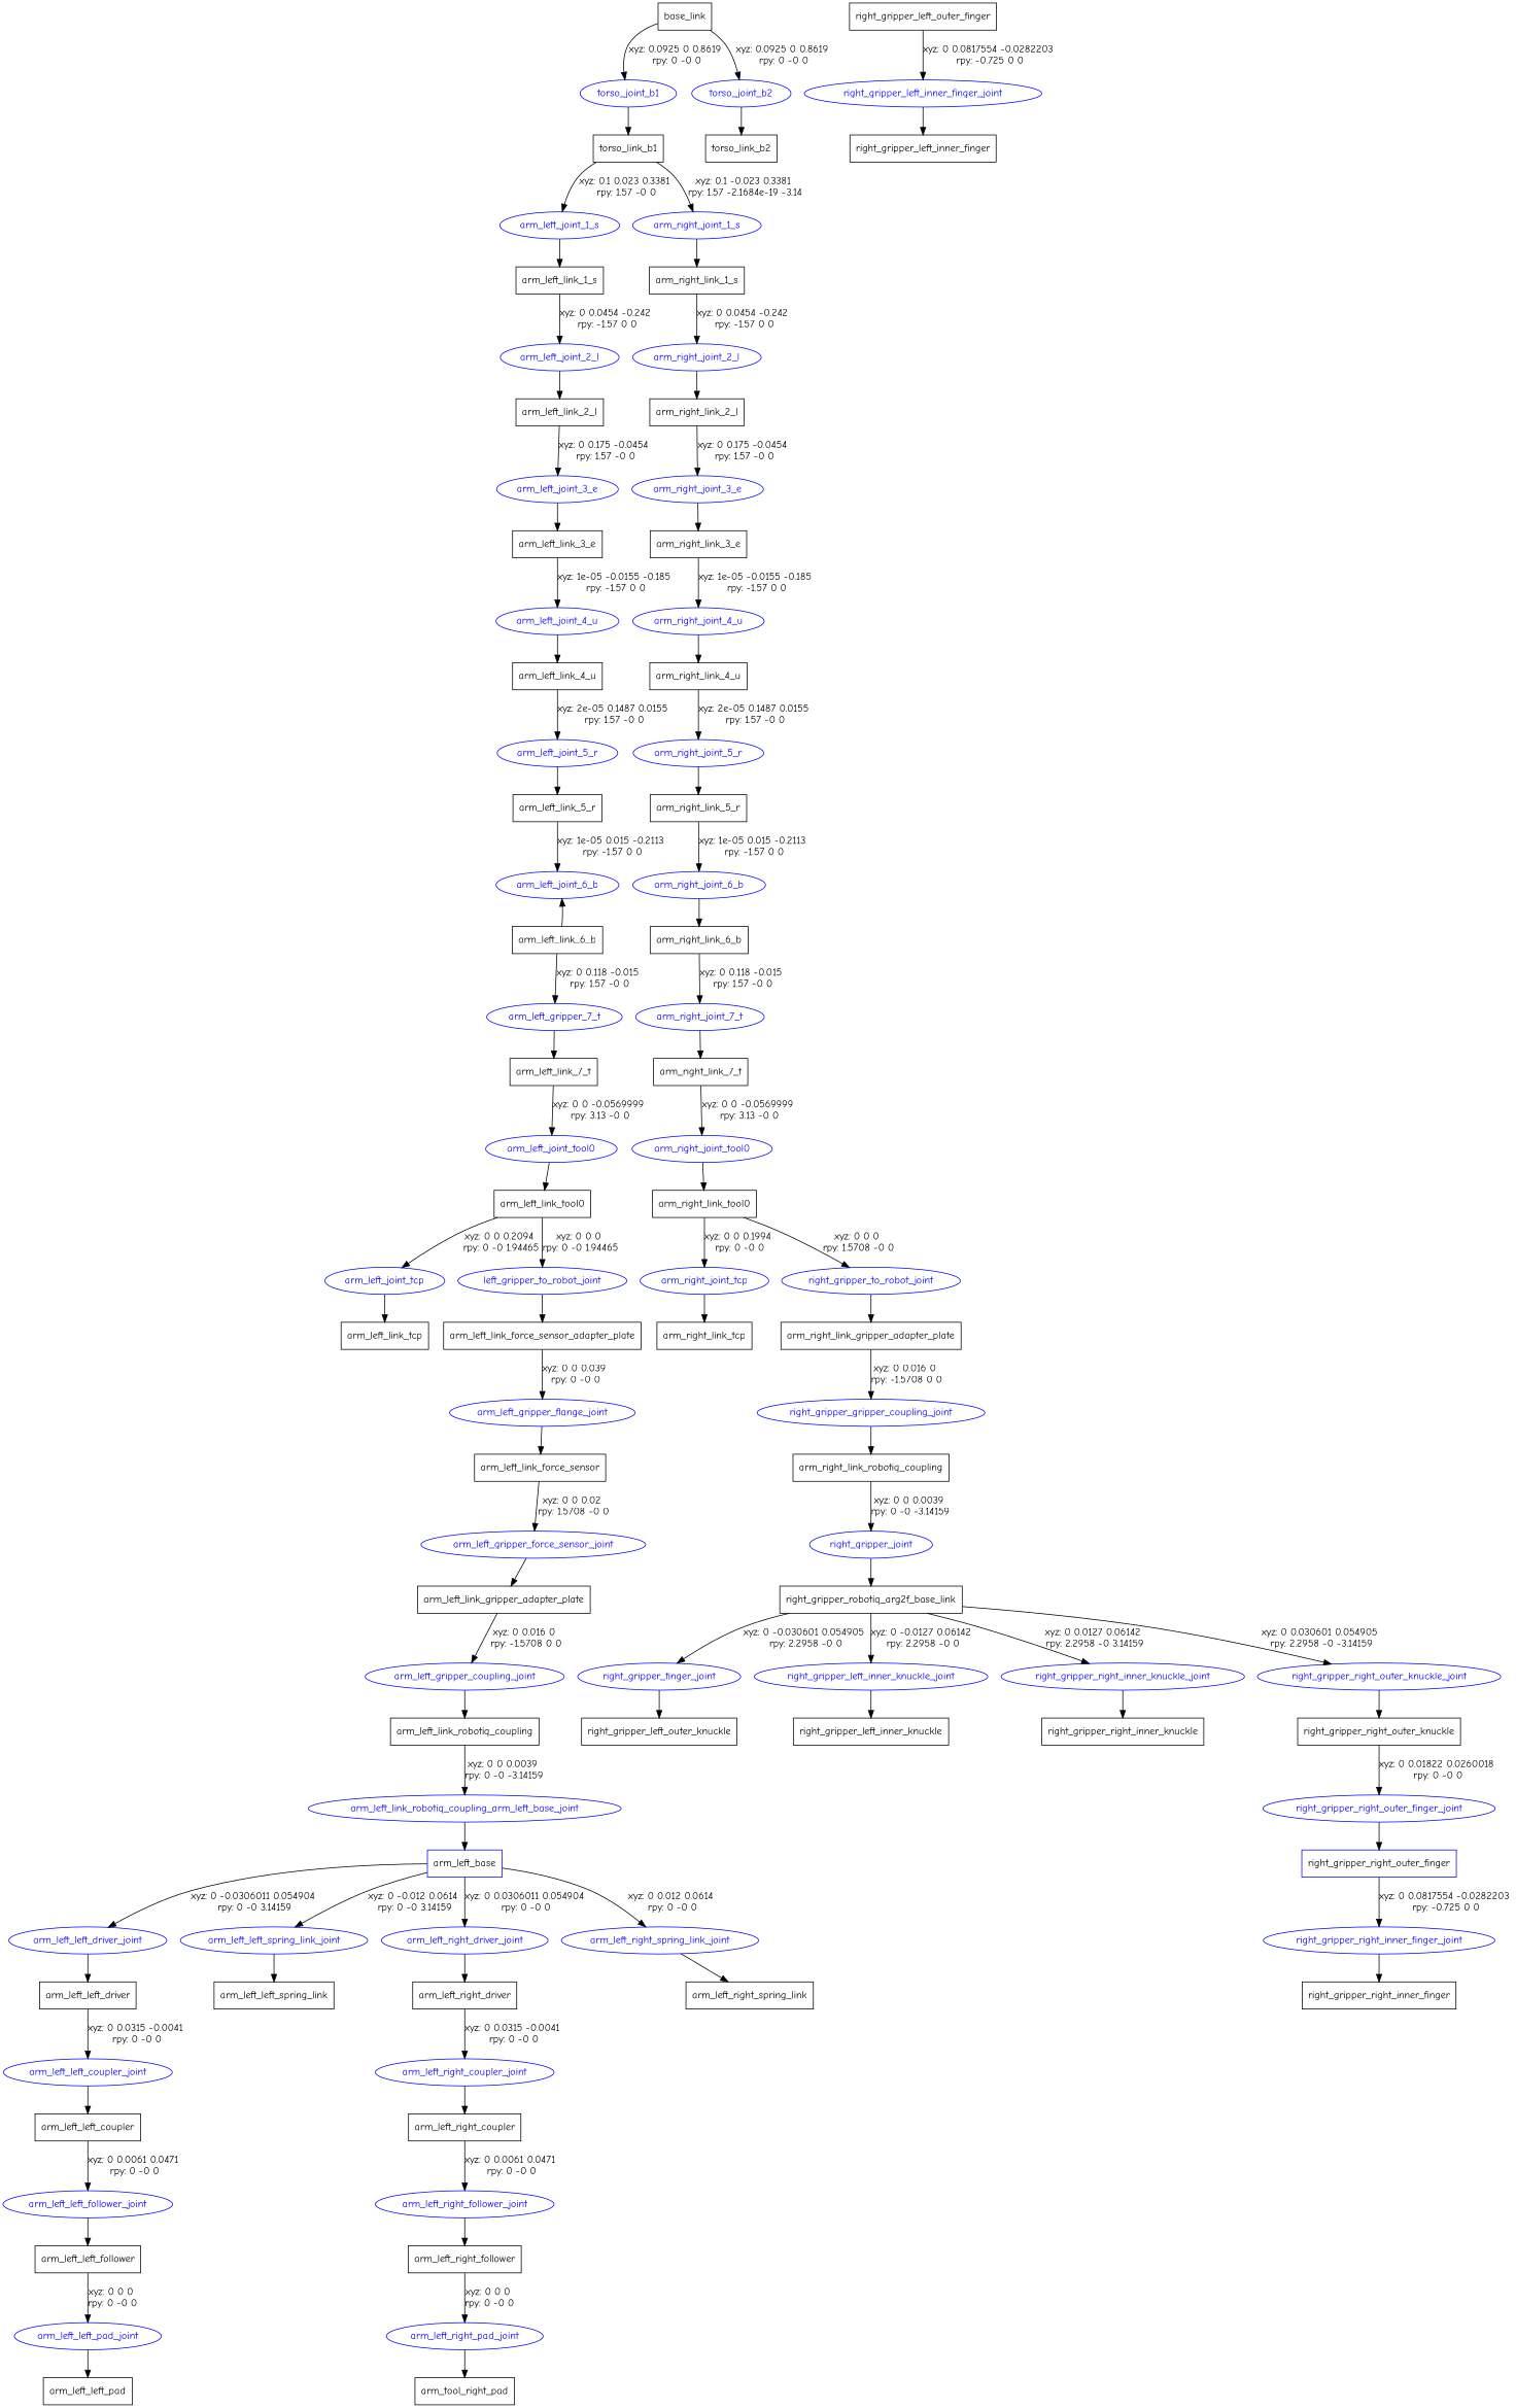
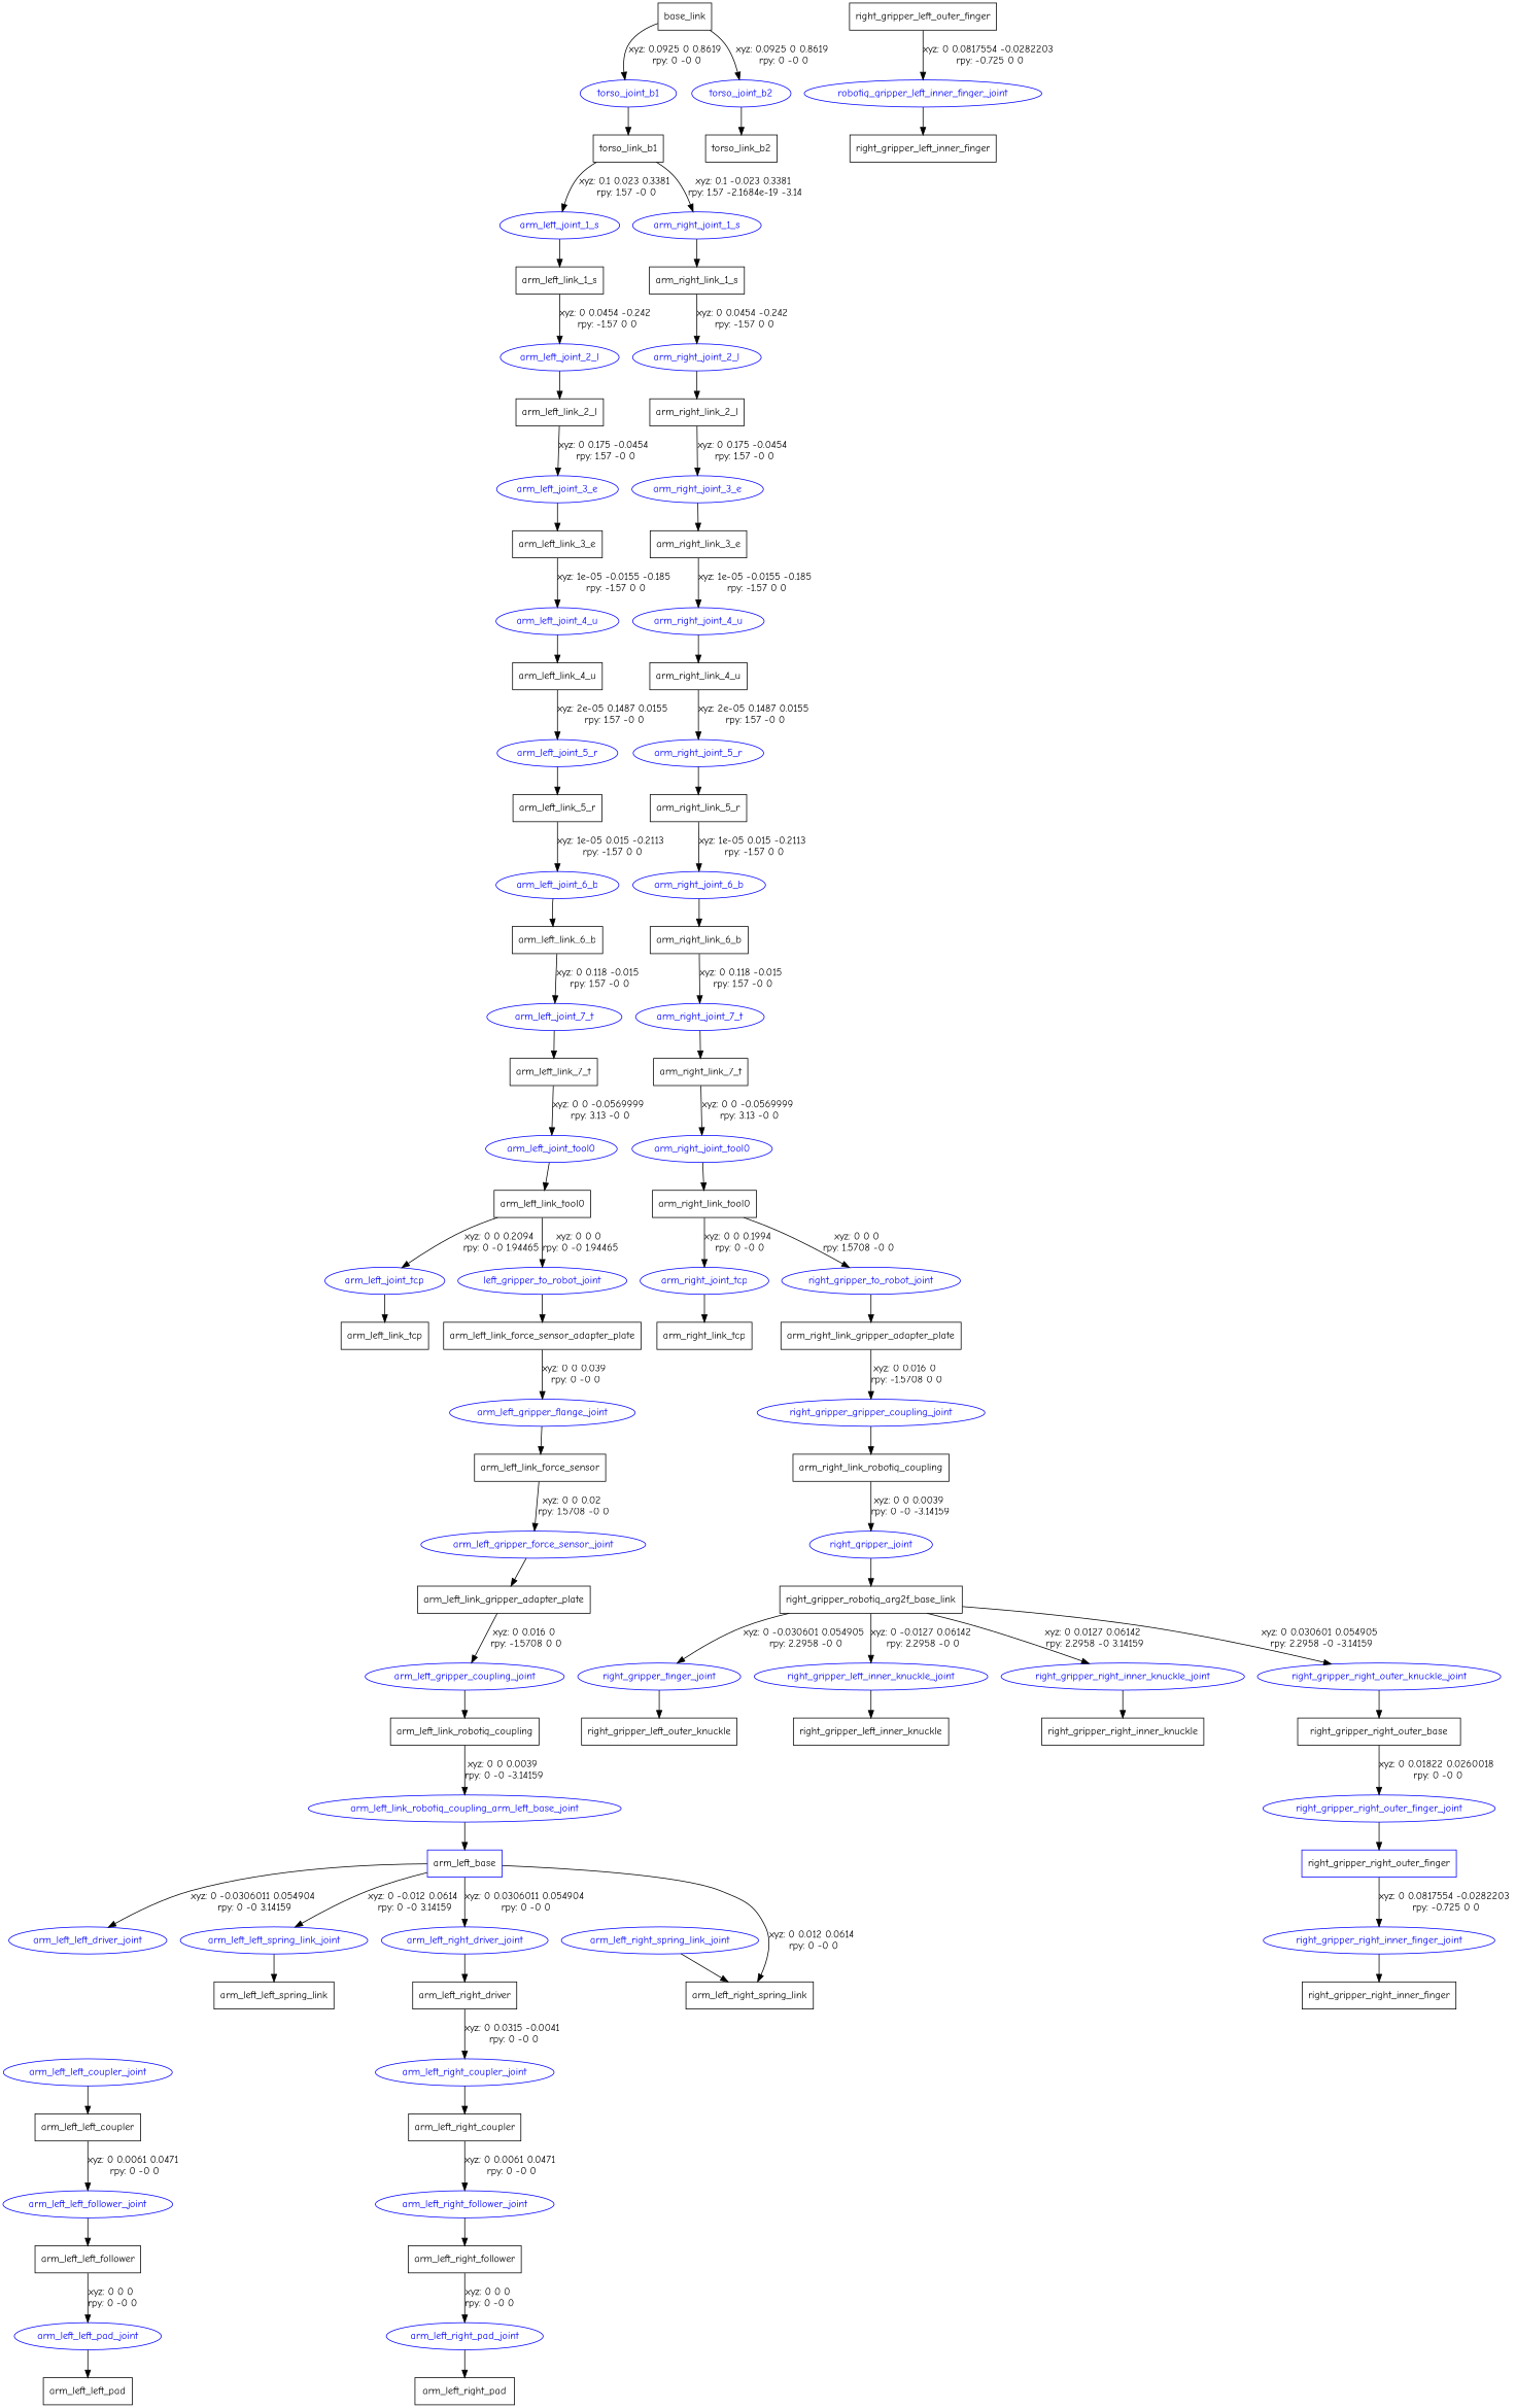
  digraph {
    fontname="Comic Neue"
    node [fontname="Comic Neue" shape=box color=blue]
    edge [fontname="Comic Neue"]
    n1 [label=base_link color=""]
    torso_joint_b1 [fontcolor=blue shape=ellipse]
    torso_joint_b2 [fontcolor=blue shape=ellipse]
    n4 [label=torso_link_b1 color=""]
    n5 [label=torso_link_b2 color=""]
    arm_left_joint_1_s [fontcolor=blue shape=ellipse]
    arm_right_joint_1_s [fontcolor=blue shape=ellipse]
    n8 [label=arm_left_link_1_s color=""]
    n9 [label=arm_right_link_1_s color=""]
    arm_left_joint_2_l [fontcolor=blue shape=ellipse]
    n11 [label=arm_left_link_2_l color=""]
    arm_left_joint_3_e [fontcolor=blue shape=ellipse]
    n13 [label=arm_left_link_3_e color=""]
    arm_left_joint_4_u [fontcolor=blue shape=ellipse]
    n15 [label=arm_left_link_4_u color=""]
    arm_left_joint_5_r [fontcolor=blue shape=ellipse]
    n17 [label=arm_left_link_5_r color=""]
    arm_left_joint_6_b [fontcolor=blue shape=ellipse]
    n19 [label=arm_left_link_6_b color=""]
-   arm_left_joint_7_t [fontcolor=blue shape=ellipse label=arm_left_gripper_7_t]
+   arm_left_joint_7_t [fontcolor=blue shape=ellipse]
    n21 [label=arm_left_link_7_t color=""]
    arm_left_joint_tool0 [fontcolor=blue shape=ellipse]
    n23 [label=arm_left_link_tool0 color=""]
    arm_left_joint_tcp [fontcolor=blue shape=ellipse]
    left_gripper_to_robot_joint [fontcolor=blue shape=ellipse]
    n26 [label=arm_left_link_tcp color=""]
    n27 [label=arm_left_link_force_sensor_adapter_plate color=""]
    arm_left_gripper_flange_joint [fontcolor=blue shape=ellipse]
    n29 [label=arm_left_link_force_sensor color=""]
    arm_left_gripper_force_sensor_joint [fontcolor=blue shape=ellipse]
    n31 [label=arm_left_link_gripper_adapter_plate color=""]
    arm_left_gripper_coupling_joint [fontcolor=blue shape=ellipse]
    n33 [label=arm_left_link_robotiq_coupling color=""]
    arm_left_link_robotiq_coupling_arm_left_base_joint [fontcolor=blue shape=ellipse]
    n35 [label=arm_left_base]
    arm_left_left_driver_joint [fontcolor=blue shape=ellipse]
    arm_left_left_spring_link_joint [fontcolor=blue shape=ellipse]
    arm_left_right_driver_joint [fontcolor=blue shape=ellipse]
    arm_left_right_spring_link_joint [fontcolor=blue shape=ellipse]
-   n40 [label=arm_left_left_driver color=""]
    n41 [label=arm_left_left_spring_link color=""]
    n42 [label=arm_left_right_driver color=""]
    n43 [label=arm_left_right_spring_link color=""]
    arm_left_left_coupler_joint [fontcolor=blue shape=ellipse]
    n45 [label=arm_left_left_coupler color=""]
    arm_left_left_follower_joint [fontcolor=blue shape=ellipse]
    n47 [label=arm_left_left_follower color=""]
    arm_left_left_pad_joint [fontcolor=blue shape=ellipse]
    n49 [label=arm_left_left_pad color=""]
    arm_left_right_coupler_joint [fontcolor=blue shape=ellipse]
    n51 [label=arm_left_right_coupler color=""]
    arm_left_right_follower_joint [fontcolor=blue shape=ellipse]
    n53 [label=arm_left_right_follower color=""]
    arm_left_right_pad_joint [fontcolor=blue shape=ellipse]
-   n55 [label=arm_tool_right_pad color=""]
+   n55 [label=arm_left_right_pad color=""]
    arm_right_joint_2_l [fontcolor=blue shape=ellipse]
    n57 [label=arm_right_link_2_l color=""]
    arm_right_joint_3_e [fontcolor=blue shape=ellipse]
    n59 [label=arm_right_link_3_e color=""]
    arm_right_joint_4_u [fontcolor=blue shape=ellipse]
    n61 [label=arm_right_link_4_u color=""]
    arm_right_joint_5_r [fontcolor=blue shape=ellipse]
    n63 [label=arm_right_link_5_r color=""]
    arm_right_joint_6_b [fontcolor=blue shape=ellipse]
    n65 [label=arm_right_link_6_b color=""]
    arm_right_joint_7_t [fontcolor=blue shape=ellipse]
    n67 [label=arm_right_link_7_t color=""]
    arm_right_joint_tool0 [fontcolor=blue shape=ellipse]
    n69 [label=arm_right_link_tool0 color=""]
    arm_right_joint_tcp [fontcolor=blue shape=ellipse]
    right_gripper_to_robot_joint [fontcolor=blue shape=ellipse]
    n72 [label=arm_right_link_tcp color=""]
    n73 [label=arm_right_link_gripper_adapter_plate color=""]
    right_gripper_gripper_coupling_joint [fontcolor=blue shape=ellipse]
    n75 [label=arm_right_link_robotiq_coupling color=""]
    right_gripper_joint [fontcolor=blue shape=ellipse]
    n77 [label=right_gripper_robotiq_arg2f_base_link color=""]
    right_gripper_finger_joint [fontcolor=blue shape=ellipse]
    right_gripper_left_inner_knuckle_joint [fontcolor=blue shape=ellipse]
    right_gripper_right_inner_knuckle_joint [fontcolor=blue shape=ellipse]
    right_gripper_right_outer_knuckle_joint [fontcolor=blue shape=ellipse]
    n82 [label=right_gripper_left_outer_knuckle color=""]
    n83 [label=right_gripper_left_inner_knuckle color=""]
    n84 [label=right_gripper_right_inner_knuckle color=""]
-   n85 [label=right_gripper_right_outer_knuckle color=""]
+   n85 [label=right_gripper_right_outer_base color=""]
    n86 [label=right_gripper_left_outer_finger color=""]
-   right_gripper_left_inner_finger_joint [fontcolor=blue shape=ellipse]
+   right_gripper_left_inner_finger_joint [fontcolor=blue shape=ellipse label=robotiq_gripper_left_inner_finger_joint]
    n88 [label=right_gripper_left_inner_finger color=""]
    right_gripper_right_outer_finger_joint [fontcolor=blue shape=ellipse]
    n90 [label=right_gripper_right_outer_finger]
    right_gripper_right_inner_finger_joint [fontcolor=blue shape=ellipse]
    n92 [label=right_gripper_right_inner_finger color=""]
    n1 -> torso_joint_b1 [label="xyz: 0.0925 0 0.8619 \nrpy: 0 -0 0"]
    n1 -> torso_joint_b2 [label="xyz: 0.0925 0 0.8619 \nrpy: 0 -0 0"]
    torso_joint_b1 -> n4
    torso_joint_b2 -> n5
    n4 -> arm_left_joint_1_s [label="xyz: 0.1 0.023 0.3381 \nrpy: 1.57 -0 0"]
    n4 -> arm_right_joint_1_s [label="xyz: 0.1 -0.023 0.3381 \nrpy: 1.57 -2.1684e-19 -3.14"]
    arm_left_joint_1_s -> n8
    arm_right_joint_1_s -> n9
    n8 -> arm_left_joint_2_l [label="xyz: 0 0.0454 -0.242 \nrpy: -1.57 0 0"]
    n9 -> arm_right_joint_2_l [label="xyz: 0 0.0454 -0.242 \nrpy: -1.57 0 0"]
    arm_left_joint_2_l -> n11
    n11 -> arm_left_joint_3_e [label="xyz: 0 0.175 -0.0454 \nrpy: 1.57 -0 0"]
    arm_left_joint_3_e -> n13
    n13 -> arm_left_joint_4_u [label="xyz: 1e-05 -0.0155 -0.185 \nrpy: -1.57 0 0"]
    arm_left_joint_4_u -> n15
    n15 -> arm_left_joint_5_r [label="xyz: 2e-05 0.1487 0.0155 \nrpy: 1.57 -0 0"]
    arm_left_joint_5_r -> n17
    n17 -> arm_left_joint_6_b [label="xyz: 1e-05 0.015 -0.2113 \nrpy: -1.57 0 0"]
-   n19 -> arm_left_joint_6_b
+   arm_left_joint_6_b -> n19
    n19 -> arm_left_joint_7_t [label="xyz: 0 0.118 -0.015 \nrpy: 1.57 -0 0"]
    arm_left_joint_7_t -> n21
    n21 -> arm_left_joint_tool0 [label="xyz: 0 0 -0.0569999 \nrpy: 3.13 -0 0"]
    arm_left_joint_tool0 -> n23
    n23 -> arm_left_joint_tcp [label="xyz: 0 0 0.2094 \nrpy: 0 -0 1.94465"]
    n23 -> left_gripper_to_robot_joint [label="xyz: 0 0 0 \nrpy: 0 -0 1.94465"]
    arm_left_joint_tcp -> n26
    left_gripper_to_robot_joint -> n27
    n27 -> arm_left_gripper_flange_joint [label="xyz: 0 0 0.039 \nrpy: 0 -0 0"]
    arm_left_gripper_flange_joint -> n29
    n29 -> arm_left_gripper_force_sensor_joint [label="xyz: 0 0 0.02 \nrpy: 1.5708 -0 0"]
    arm_left_gripper_force_sensor_joint -> n31
    n31 -> arm_left_gripper_coupling_joint [label="xyz: 0 0.016 0 \nrpy: -1.5708 0 0"]
    arm_left_gripper_coupling_joint -> n33
    n33 -> arm_left_link_robotiq_coupling_arm_left_base_joint [label="xyz: 0 0 0.0039 \nrpy: 0 -0 -3.14159"]
    arm_left_link_robotiq_coupling_arm_left_base_joint -> n35
    n35 -> arm_left_left_driver_joint [label="xyz: 0 -0.0306011 0.054904 \nrpy: 0 -0 3.14159"]
    n35 -> arm_left_left_spring_link_joint [label="xyz: 0 -0.012 0.0614 \nrpy: 0 -0 3.14159"]
    n35 -> arm_left_right_driver_joint [label="xyz: 0 0.0306011 0.054904 \nrpy: 0 -0 0"]
-   n35 -> arm_left_right_spring_link_joint [label="xyz: 0 0.012 0.0614 \nrpy: 0 -0 0"]
-   arm_left_left_driver_joint -> n40
+   n35 -> n43 [label="xyz: 0 0.012 0.0614 \nrpy: 0 -0 0"]
    arm_left_left_spring_link_joint -> n41
    arm_left_right_driver_joint -> n42
    arm_left_right_spring_link_joint -> n43
-   n40 -> arm_left_left_coupler_joint [label="xyz: 0 0.0315 -0.0041 \nrpy: 0 -0 0"]
    n42 -> arm_left_right_coupler_joint [label="xyz: 0 0.0315 -0.0041 \nrpy: 0 -0 0"]
    arm_left_left_coupler_joint -> n45
    n45 -> arm_left_left_follower_joint [label="xyz: 0 0.0061 0.0471 \nrpy: 0 -0 0"]
    arm_left_left_follower_joint -> n47
    n47 -> arm_left_left_pad_joint [label="xyz: 0 0 0 \nrpy: 0 -0 0"]
    arm_left_left_pad_joint -> n49
    arm_left_right_coupler_joint -> n51
    n51 -> arm_left_right_follower_joint [label="xyz: 0 0.0061 0.0471 \nrpy: 0 -0 0"]
    arm_left_right_follower_joint -> n53
    n53 -> arm_left_right_pad_joint [label="xyz: 0 0 0 \nrpy: 0 -0 0"]
    arm_left_right_pad_joint -> n55
    arm_right_joint_2_l -> n57
    n57 -> arm_right_joint_3_e [label="xyz: 0 0.175 -0.0454 \nrpy: 1.57 -0 0"]
    arm_right_joint_3_e -> n59
    n59 -> arm_right_joint_4_u [label="xyz: 1e-05 -0.0155 -0.185 \nrpy: -1.57 0 0"]
    arm_right_joint_4_u -> n61
    n61 -> arm_right_joint_5_r [label="xyz: 2e-05 0.1487 0.0155 \nrpy: 1.57 -0 0"]
    arm_right_joint_5_r -> n63
    n63 -> arm_right_joint_6_b [label="xyz: 1e-05 0.015 -0.2113 \nrpy: -1.57 0 0"]
    arm_right_joint_6_b -> n65
    n65 -> arm_right_joint_7_t [label="xyz: 0 0.118 -0.015 \nrpy: 1.57 -0 0"]
    arm_right_joint_7_t -> n67
    n67 -> arm_right_joint_tool0 [label="xyz: 0 0 -0.0569999 \nrpy: 3.13 -0 0"]
    arm_right_joint_tool0 -> n69
    n69 -> arm_right_joint_tcp [label="xyz: 0 0 0.1994 \nrpy: 0 -0 0"]
    n69 -> right_gripper_to_robot_joint [label="xyz: 0 0 0 \nrpy: 1.5708 -0 0"]
    arm_right_joint_tcp -> n72
    right_gripper_to_robot_joint -> n73
    n73 -> right_gripper_gripper_coupling_joint [label="xyz: 0 0.016 0 \nrpy: -1.5708 0 0"]
    right_gripper_gripper_coupling_joint -> n75
    n75 -> right_gripper_joint [label="xyz: 0 0 0.0039 \nrpy: 0 -0 -3.14159"]
    right_gripper_joint -> n77
    n77 -> right_gripper_finger_joint [label="xyz: 0 -0.030601 0.054905 \nrpy: 2.2958 -0 0"]
    n77 -> right_gripper_left_inner_knuckle_joint [label="xyz: 0 -0.0127 0.06142 \nrpy: 2.2958 -0 0"]
    n77 -> right_gripper_right_inner_knuckle_joint [label="xyz: 0 0.0127 0.06142 \nrpy: 2.2958 -0 3.14159"]
    n77 -> right_gripper_right_outer_knuckle_joint [label="xyz: 0 0.030601 0.054905 \nrpy: 2.2958 -0 -3.14159"]
    right_gripper_finger_joint -> n82
    right_gripper_left_inner_knuckle_joint -> n83
    right_gripper_right_inner_knuckle_joint -> n84
    right_gripper_right_outer_knuckle_joint -> n85
    n85 -> right_gripper_right_outer_finger_joint [label="xyz: 0 0.01822 0.0260018 \nrpy: 0 -0 0"]
    n86 -> right_gripper_left_inner_finger_joint [label="xyz: 0 0.0817554 -0.0282203 \nrpy: -0.725 0 0"]
    right_gripper_left_inner_finger_joint -> n88
    right_gripper_right_outer_finger_joint -> n90
    n90 -> right_gripper_right_inner_finger_joint [label="xyz: 0 0.0817554 -0.0282203 \nrpy: -0.725 0 0"]
    right_gripper_right_inner_finger_joint -> n92
  }
